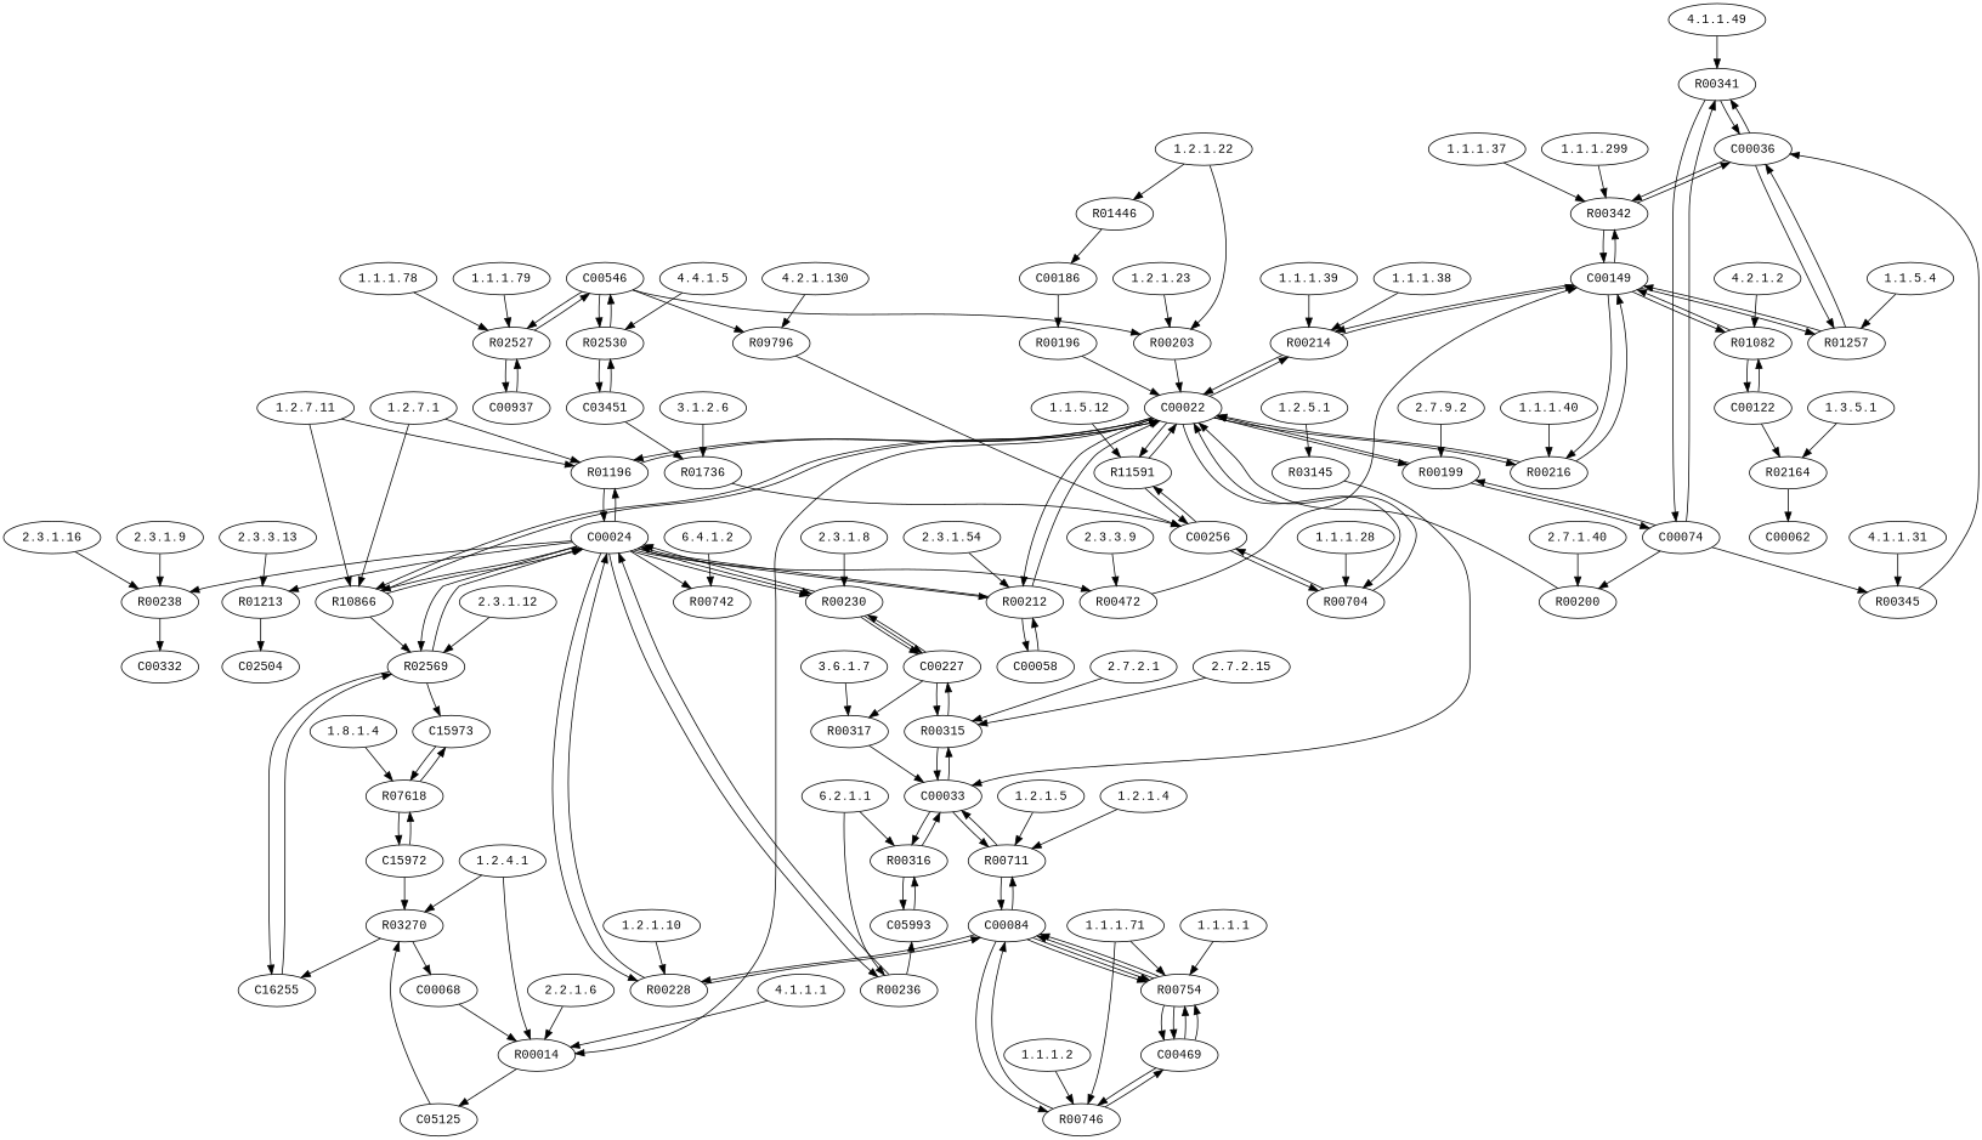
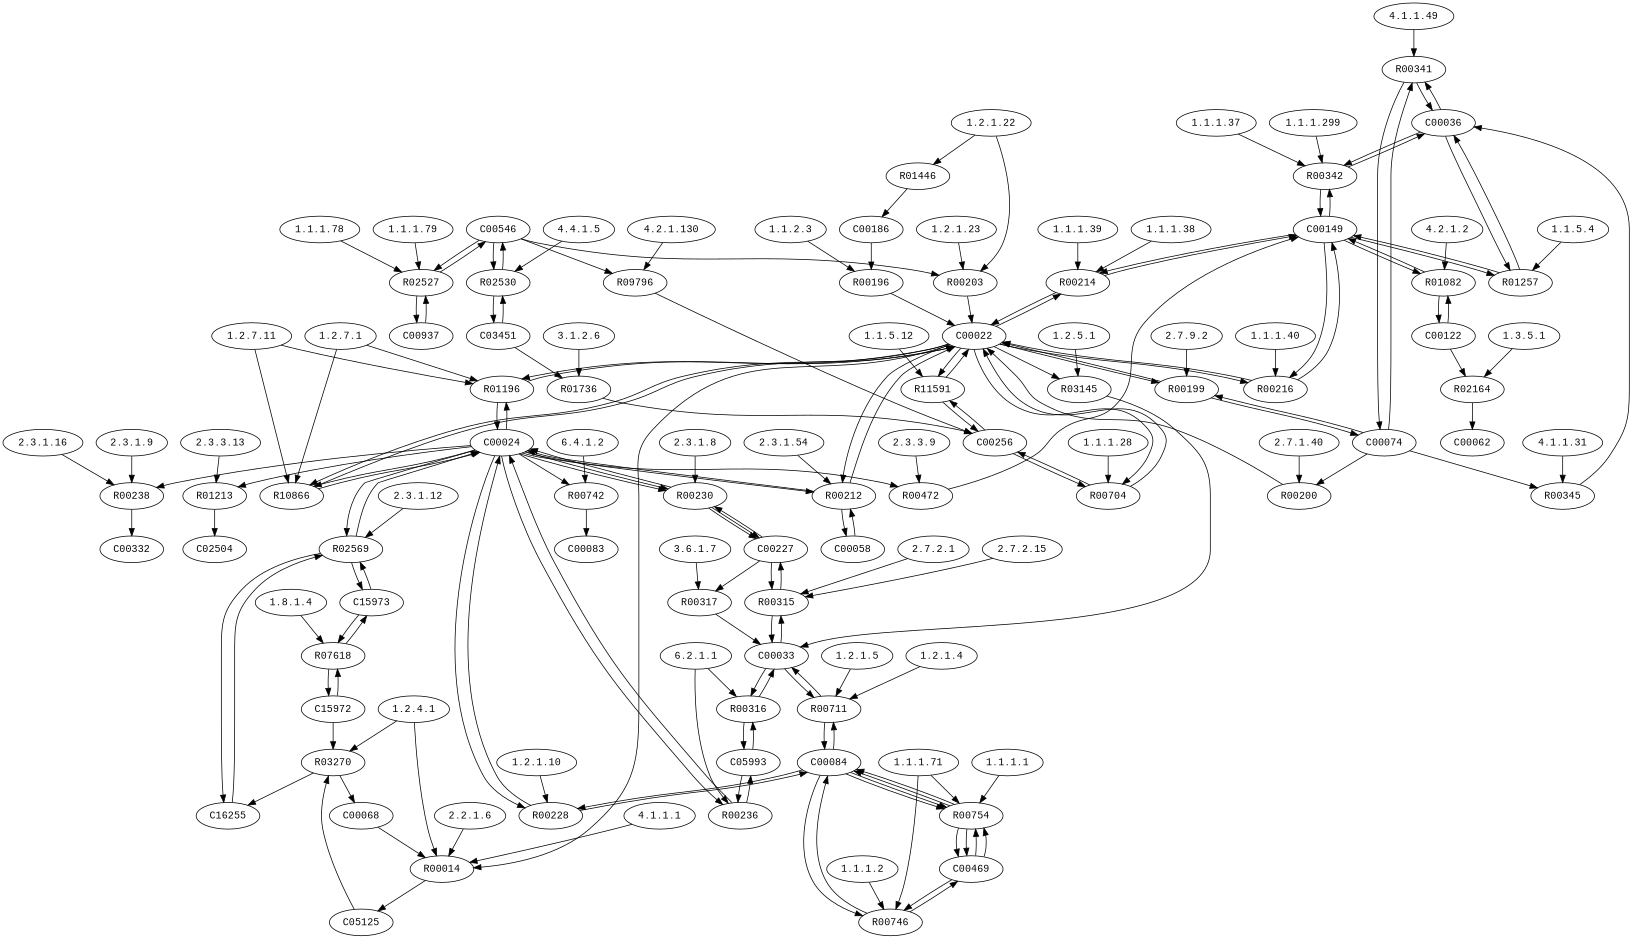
  digraph {
    fontname="Liberation Mono"
    node [fontname="Liberation Mono" type=E]
    edge [fontname="Liberation Mono"]
    R00341 [type=R]
    "4.1.1.49"
    C00036 [type=C]
    C00074 [type=C]
    R02569 [type=R]
    "2.3.1.12"
    C00024 [type=C]
    C15973 [type=C]
    C16255 [type=C]
    R01196 [type=R]
    "1.2.7.11"
    R10866 [type=R]
    C00022 [type=C]
    R00014 [type=R]
    "4.1.1.1"
    C05125 [type=C]
    R00711 [type=R]
    "1.2.1.4"
    C00033 [type=C]
    C00084 [type=C]
    R11591 [type=R]
    "1.1.5.12"
    C00256 [type=C]
    R01257 [type=R]
    "1.1.5.4"
    C00149 [type=C]
    R00214 [type=R]
    "1.1.1.38"
    R01213 [type=R]
    "2.3.3.13"
    C02504 [type=C]
    R00238 [type=R]
    "2.3.1.16"
    C00332 [type=C]
    R00316 [type=R]
    "6.2.1.1"
    R00236 [type=R]
    C05993 [type=C]
    R00196 [type=R]
+   "1.1.2.3"
    R00754 [type=R]
    "1.1.1.1"
    C00469 [type=C]
    R00342 [type=R]
    "1.1.1.299"
    R00315 [type=R]
    "2.7.2.15"
    C00227 [type=C]
    R09796 [type=R]
    "4.2.1.130"
    R00345 [type=R]
    "4.1.1.31"
    R01082 [type=R]
    "4.2.1.2"
    C00122 [type=C]
    R01736 [type=R]
    "3.1.2.6"
    "2.3.1.9"
    "1.1.1.71"
    R00746 [type=R]
    R00317 [type=R]
    "3.6.1.7"
    R00742 [type=R]
    "6.4.1.2"
+   C00083 [type=C]
    "1.1.1.2"
    R07618 [type=R]
    "1.8.1.4"
    C15972 [type=C]
    R00203 [type=R]
    "1.2.1.23"
    R00200 [type=R]
    "2.7.1.40"
    "2.7.2.1"
    "1.2.7.1"
    R02530 [type=R]
    "4.4.1.5"
    C03451 [type=C]
    C00546 [type=C]
    R00212 [type=R]
    "2.3.1.54"
    C00058 [type=C]
    R00199 [type=R]
    "2.7.9.2"
    R00228 [type=R]
    "1.2.1.10"
    "1.2.1.22"
    R01446 [type=R]
    C00186 [type=C]
    R02164 [type=R]
    "1.3.5.1"
    n92 [label=C00062 type=C]
    "1.1.1.39"
    "2.2.1.6"
    R02527 [type=R]
    "1.1.1.78"
    C00937 [type=C]
    R00472 [type=R]
    "2.3.3.9"
    "1.1.1.79"
    "1.1.1.37"
    R00704 [type=R]
    "1.1.1.28"
    "1.2.4.1"
    R03270 [type=R]
    C00068 [type=C]
    "1.2.1.5"
    R03145 [type=R]
    "1.2.5.1"
    R00216 [type=R]
    "1.1.1.40"
    R00230 [type=R]
    "2.3.1.8"
    R00341 -> C00036
    R00341 -> C00074
    "4.1.1.49" -> R00341
    C00036 -> R00341
    C00036 -> R01257
    C00036 -> R00342
    C00074 -> R00341
    C00074 -> R00345
    C00074 -> R00200
    C00074 -> R00199
    R02569 -> C00024
    R02569 -> C15973
    R02569 -> C16255
    "2.3.1.12" -> R02569
    C00024 -> R02569
    C00024 -> R01196
    C00024 -> R10866
    C00024 -> R01213
    C00024 -> R00238
    C00024 -> R00236
    C00024 -> R00742
    C00024 -> R00212
    C00024 -> R00228
    C00024 -> R00472
    C00024 -> R00230
    C00024 -> R00230
-   R10866 -> R02569
+   C15973 -> R02569
    C15973 -> R07618
    C16255 -> R02569
    R01196 -> C00024
    R01196 -> C00022
    "1.2.7.11" -> R01196
    "1.2.7.11" -> R10866
    R10866 -> C00024
    R10866 -> C00022
    C00022 -> R01196
    C00022 -> R10866
    C00022 -> R00014
    C00022 -> R11591
    C00022 -> R00214
    C00022 -> R00212
    C00022 -> R00199
    C00022 -> R00704
+   C00022 -> R03145
    C00022 -> R00216
    R00014 -> C05125
    "4.1.1.1" -> R00014
    C05125 -> R03270
    R00711 -> C00033
    R00711 -> C00084
    "1.2.1.4" -> R00711
    C00033 -> R00711
    C00033 -> R00316
    C00033 -> R00315
    C00084 -> R00711
    C00084 -> R00754
    C00084 -> R00754
    C00084 -> R00746
    C00084 -> R00228
    R11591 -> C00022
    R11591 -> C00256
    "1.1.5.12" -> R11591
    C00256 -> R11591
    C00256 -> R00704
    R01257 -> C00036
    R01257 -> C00149
    "1.1.5.4" -> R01257
    C00149 -> R01257
    C00149 -> R00214
    C00149 -> R00342
    C00149 -> R01082
    C00149 -> R00216
    R00214 -> C00022
    R00214 -> C00149
    "1.1.1.38" -> R00214
    R01213 -> C02504
    "2.3.3.13" -> R01213
    R00238 -> C00332
    "2.3.1.16" -> R00238
    R00316 -> C00033
    R00316 -> C05993
    "6.2.1.1" -> R00316
    "6.2.1.1" -> R00236
    R00236 -> C00024
    R00236 -> C05993
    C05993 -> R00316
+   C05993 -> R00236
    R00196 -> C00022
+   "1.1.2.3" -> R00196
    R00754 -> C00084
    R00754 -> C00084
    R00754 -> C00469
    R00754 -> C00469
    "1.1.1.1" -> R00754
    C00469 -> R00754
    C00469 -> R00754
    C00469 -> R00746
    R00342 -> C00036
    R00342 -> C00149
    "1.1.1.299" -> R00342
    R00315 -> C00033
    R00315 -> C00227
    "2.7.2.15" -> R00315
    C00227 -> R00315
    C00227 -> R00317
    C00227 -> R00230
    R09796 -> C00256
    "4.2.1.130" -> R09796
    R00345 -> C00036
    "4.1.1.31" -> R00345
    R01082 -> C00149
    R01082 -> C00122
    "4.2.1.2" -> R01082
    C00122 -> R01082
    C00122 -> R02164
    R01736 -> C00256
    "3.1.2.6" -> R01736
    "2.3.1.9" -> R00238
    "1.1.1.71" -> R00754
    "1.1.1.71" -> R00746
    R00746 -> C00084
    R00746 -> C00469
    R00317 -> C00033
    "3.6.1.7" -> R00317
+   R00742 -> C00083
    "6.4.1.2" -> R00742
    "1.1.1.2" -> R00746
    R07618 -> C15973
    R07618 -> C15972
    "1.8.1.4" -> R07618
    C15972 -> R07618
    C15972 -> R03270
    R00203 -> C00022
    "1.2.1.23" -> R00203
    R00200 -> C00022
    "2.7.1.40" -> R00200
    "2.7.2.1" -> R00315
    "1.2.7.1" -> R01196
    "1.2.7.1" -> R10866
    R02530 -> C03451
    R02530 -> C00546
    "4.4.1.5" -> R02530
    C03451 -> R01736
    C03451 -> R02530
    C00546 -> R09796
    C00546 -> R00203
    C00546 -> R02530
    C00546 -> R02527
    R00212 -> C00024
    R00212 -> C00022
    R00212 -> C00058
    "2.3.1.54" -> R00212
    C00058 -> R00212
    R00199 -> C00074
    R00199 -> C00022
    "2.7.9.2" -> R00199
    R00228 -> C00024
    R00228 -> C00084
    "1.2.1.10" -> R00228
    "1.2.1.22" -> R00203
    "1.2.1.22" -> R01446
    R01446 -> C00186
    C00186 -> R00196
    R02164 -> n92
    "1.3.5.1" -> R02164
    "1.1.1.39" -> R00214
    "2.2.1.6" -> R00014
    R02527 -> C00546
    R02527 -> C00937
    "1.1.1.78" -> R02527
    C00937 -> R02527
    R00472 -> C00149
    "2.3.3.9" -> R00472
    "1.1.1.79" -> R02527
    "1.1.1.37" -> R00342
    R00704 -> C00022
    R00704 -> C00256
    "1.1.1.28" -> R00704
    "1.2.4.1" -> R00014
    "1.2.4.1" -> R03270
    R03270 -> C16255
    R03270 -> C00068
    C00068 -> R00014
    "1.2.1.5" -> R00711
    R03145 -> C00033
    "1.2.5.1" -> R03145
    R00216 -> C00022
    R00216 -> C00149
    "1.1.1.40" -> R00216
    R00230 -> C00024
    R00230 -> C00227
    R00230 -> C00227
    "2.3.1.8" -> R00230
  }
